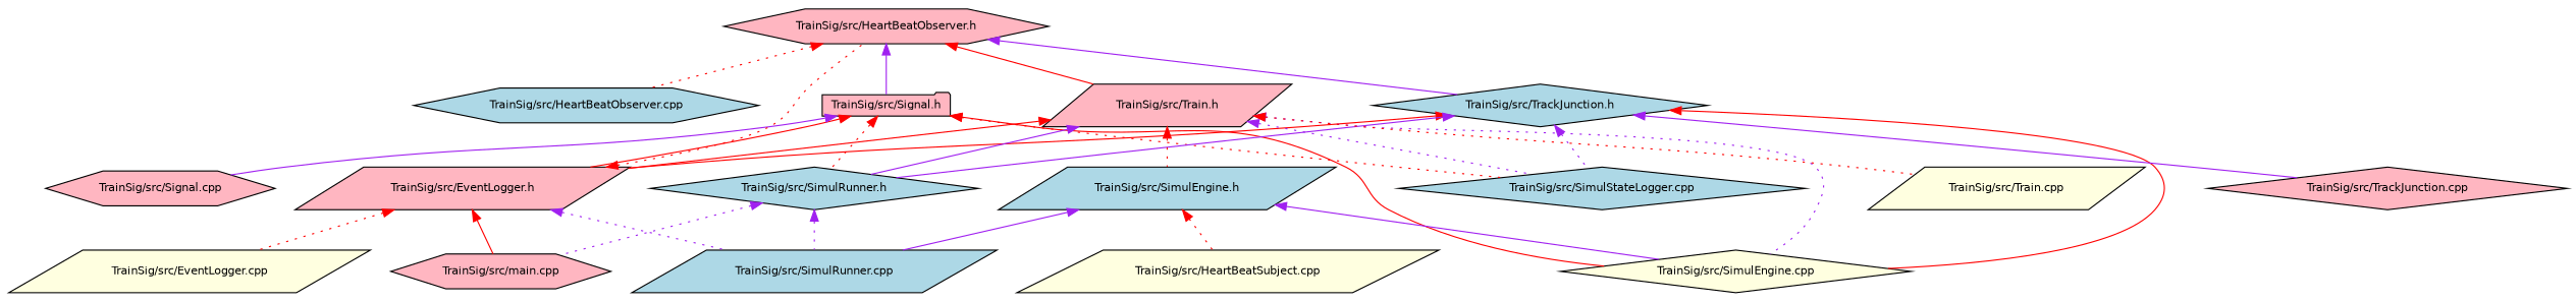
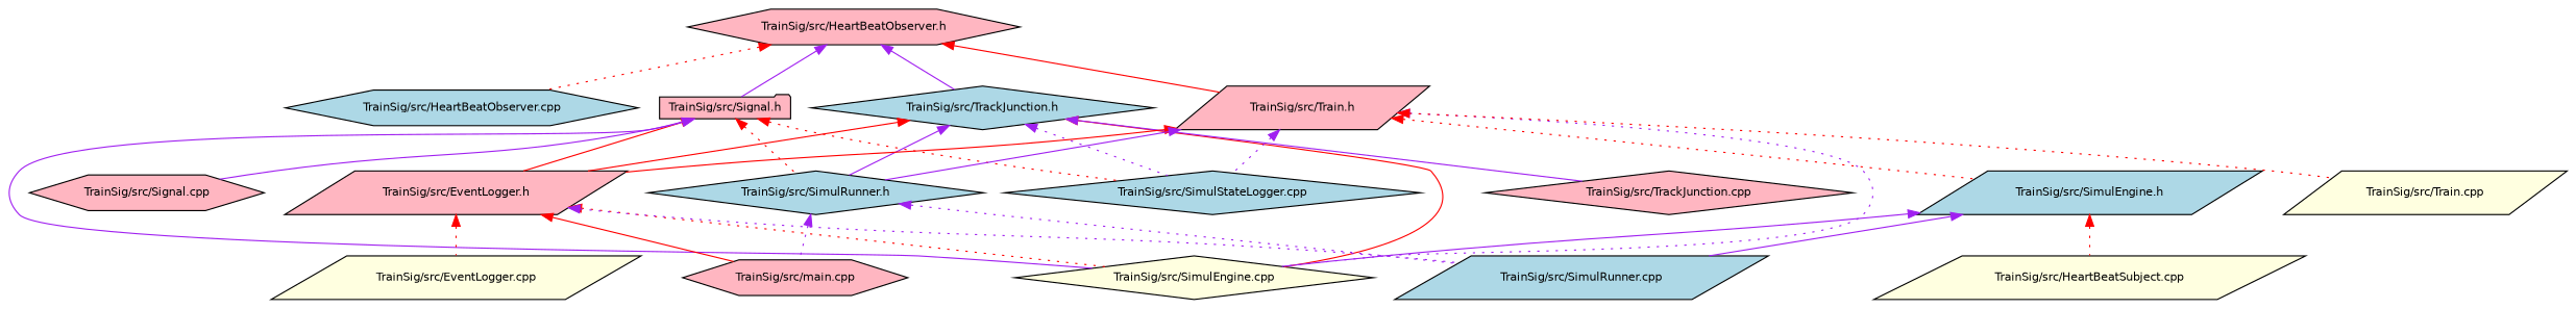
  digraph {
    node [color=black fillcolor=lightpink fontname=Helvetica fontsize=10 shape=parallelogram style=filled]
    edge [color=purple dir=back fontname=Helvetica fontsize=10 labelfontname=Helvetica labelfontsize=10 style=solid]
    n1 [fontcolor=black height=0.2 label="TrainSig/src/HeartBeatObserver.h" shape=hexagon width=0.4]
    n2 [fillcolor=lightblue height=0.2 label="TrainSig/src/HeartBeatObserver.cpp" shape=hexagon width=0.4]
    n3 [height=0.2 label="TrainSig/src/Signal.h" shape=folder width=0.4]
    n4 [fillcolor=lightblue height=0.2 label="TrainSig/src/TrackJunction.h" shape=diamond width=0.4]
    n5 [height=0.2 label="TrainSig/src/Train.h" width=0.4]
    n6 [height=0.2 label="TrainSig/src/EventLogger.h" width=0.4]
    n7 [fillcolor=lightyellow height=0.2 label="TrainSig/src/SimulEngine.cpp" shape=diamond width=0.4]
    n8 [height=0.2 label="TrainSig/src/Signal.cpp" shape=hexagon width=0.4]
    n9 [fillcolor=lightblue height=0.2 label="TrainSig/src/SimulRunner.h" shape=diamond width=0.4]
    n10 [fillcolor=lightblue height=0.2 label="TrainSig/src/SimulStateLogger.cpp" shape=diamond width=0.4]
    n11 [height=0.2 label="TrainSig/src/TrackJunction.cpp" shape=diamond width=0.4]
    n12 [fillcolor=lightblue height=0.2 label="TrainSig/src/SimulEngine.h" width=0.4]
    n13 [fillcolor=lightyellow height=0.2 label="TrainSig/src/Train.cpp" width=0.4]
    n14 [fillcolor=lightyellow height=0.2 label="TrainSig/src/EventLogger.cpp" width=0.4]
    n15 [height=0.2 label="TrainSig/src/main.cpp" shape=hexagon width=0.4]
    n16 [fillcolor=lightblue height=0.2 label="TrainSig/src/SimulRunner.cpp" width=0.4]
    n17 [fillcolor=lightyellow height=0.2 label="TrainSig/src/HeartBeatSubject.cpp" width=0.4]
    n1 -> n2 [color=red style=dotted]
    n1 -> n3
    n1 -> n4
    n1 -> n5 [color=red]
    n3 -> n6 [color=red]
-   n3 -> n7 [color=red]
+   n3 -> n7
    n3 -> n8
    n3 -> n9 [color=red style=dotted]
    n3 -> n10 [color=red style=dotted]
    n4 -> n6 [color=red]
    n4 -> n7 [color=red]
    n4 -> n9
    n4 -> n10 [style=dotted]
    n4 -> n11
    n5 -> n6 [color=red]
    n5 -> n7 [style=dotted]
    n5 -> n9
    n5 -> n10 [style=dotted]
    n5 -> n12 [color=red style=dotted]
    n5 -> n13 [color=red style=dotted]
-   n6 -> n1 [color=red style=dotted]
+   n6 -> n7 [color=red style=dotted]
    n6 -> n14 [color=red style=dotted]
    n6 -> n15 [color=red]
    n6 -> n16 [style=dotted]
    n9 -> n15 [style=dotted]
    n9 -> n16 [style=dotted]
    n12 -> n7
    n12 -> n16
    n12 -> n17 [color=red style=dotted]
  }
